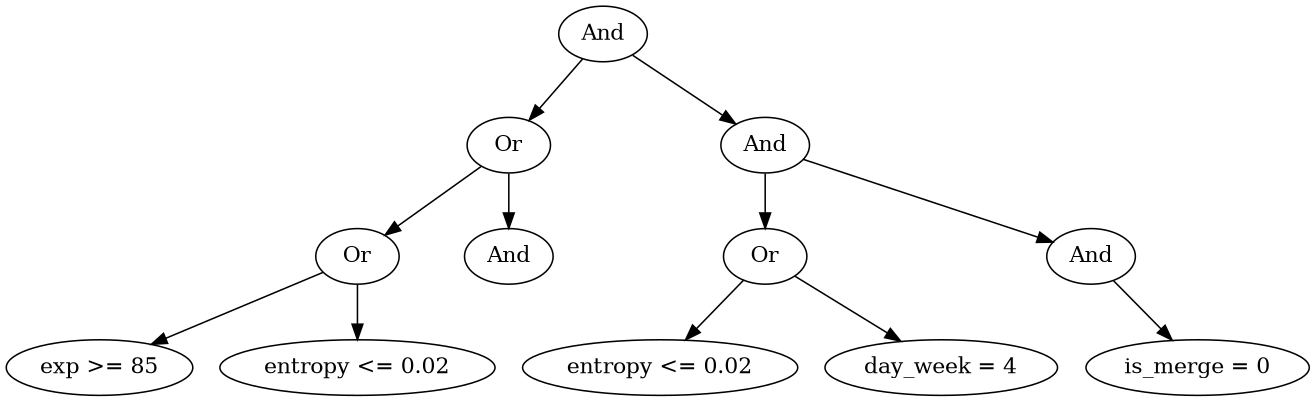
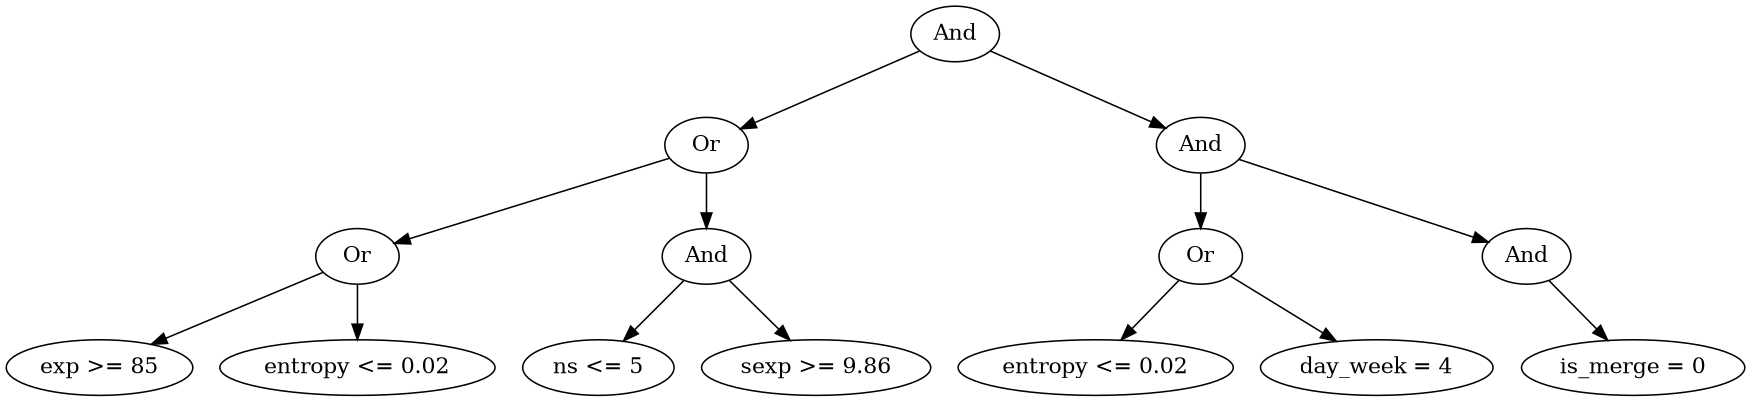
  digraph {
    n1 [height=0.5 label=And width=0.75]
    n2 [height=0.5 label=Or width=0.75]
    n3 [height=0.5 label=And width=0.75]
    n4 [height=0.5 label=Or width=0.75]
    n5 [height=0.5 label=And width=0.75]
    n6 [height=0.5 label=Or width=0.75]
    n7 [height=0.5 label=And width=0.75]
    n8 [height=0.5 label="exp >= 85" width=1.336]
    n9 [height=0.5 label="entropy <= 0.02" width=1.9318]
+   n10 [height=0.5 label="ns <= 5" width=1.0832]
+   n11 [height=0.5 label="sexp >= 9.86" width=1.6429]
    n12 [height=0.5 label="entropy <= 0.02" width=1.9318]
    n13 [height=0.5 label="day_week = 4" width=1.7151]
    n14 [height=0.5 label="is_merge = 0" width=1.6068]
    n1 -> n2
    n1 -> n3
    n2 -> n4
    n2 -> n5
    n3 -> n6
    n3 -> n7
    n4 -> n8
    n4 -> n9
+   n5 -> n10
+   n5 -> n11
    n6 -> n12
    n6 -> n13
    n7 -> n14
  }
